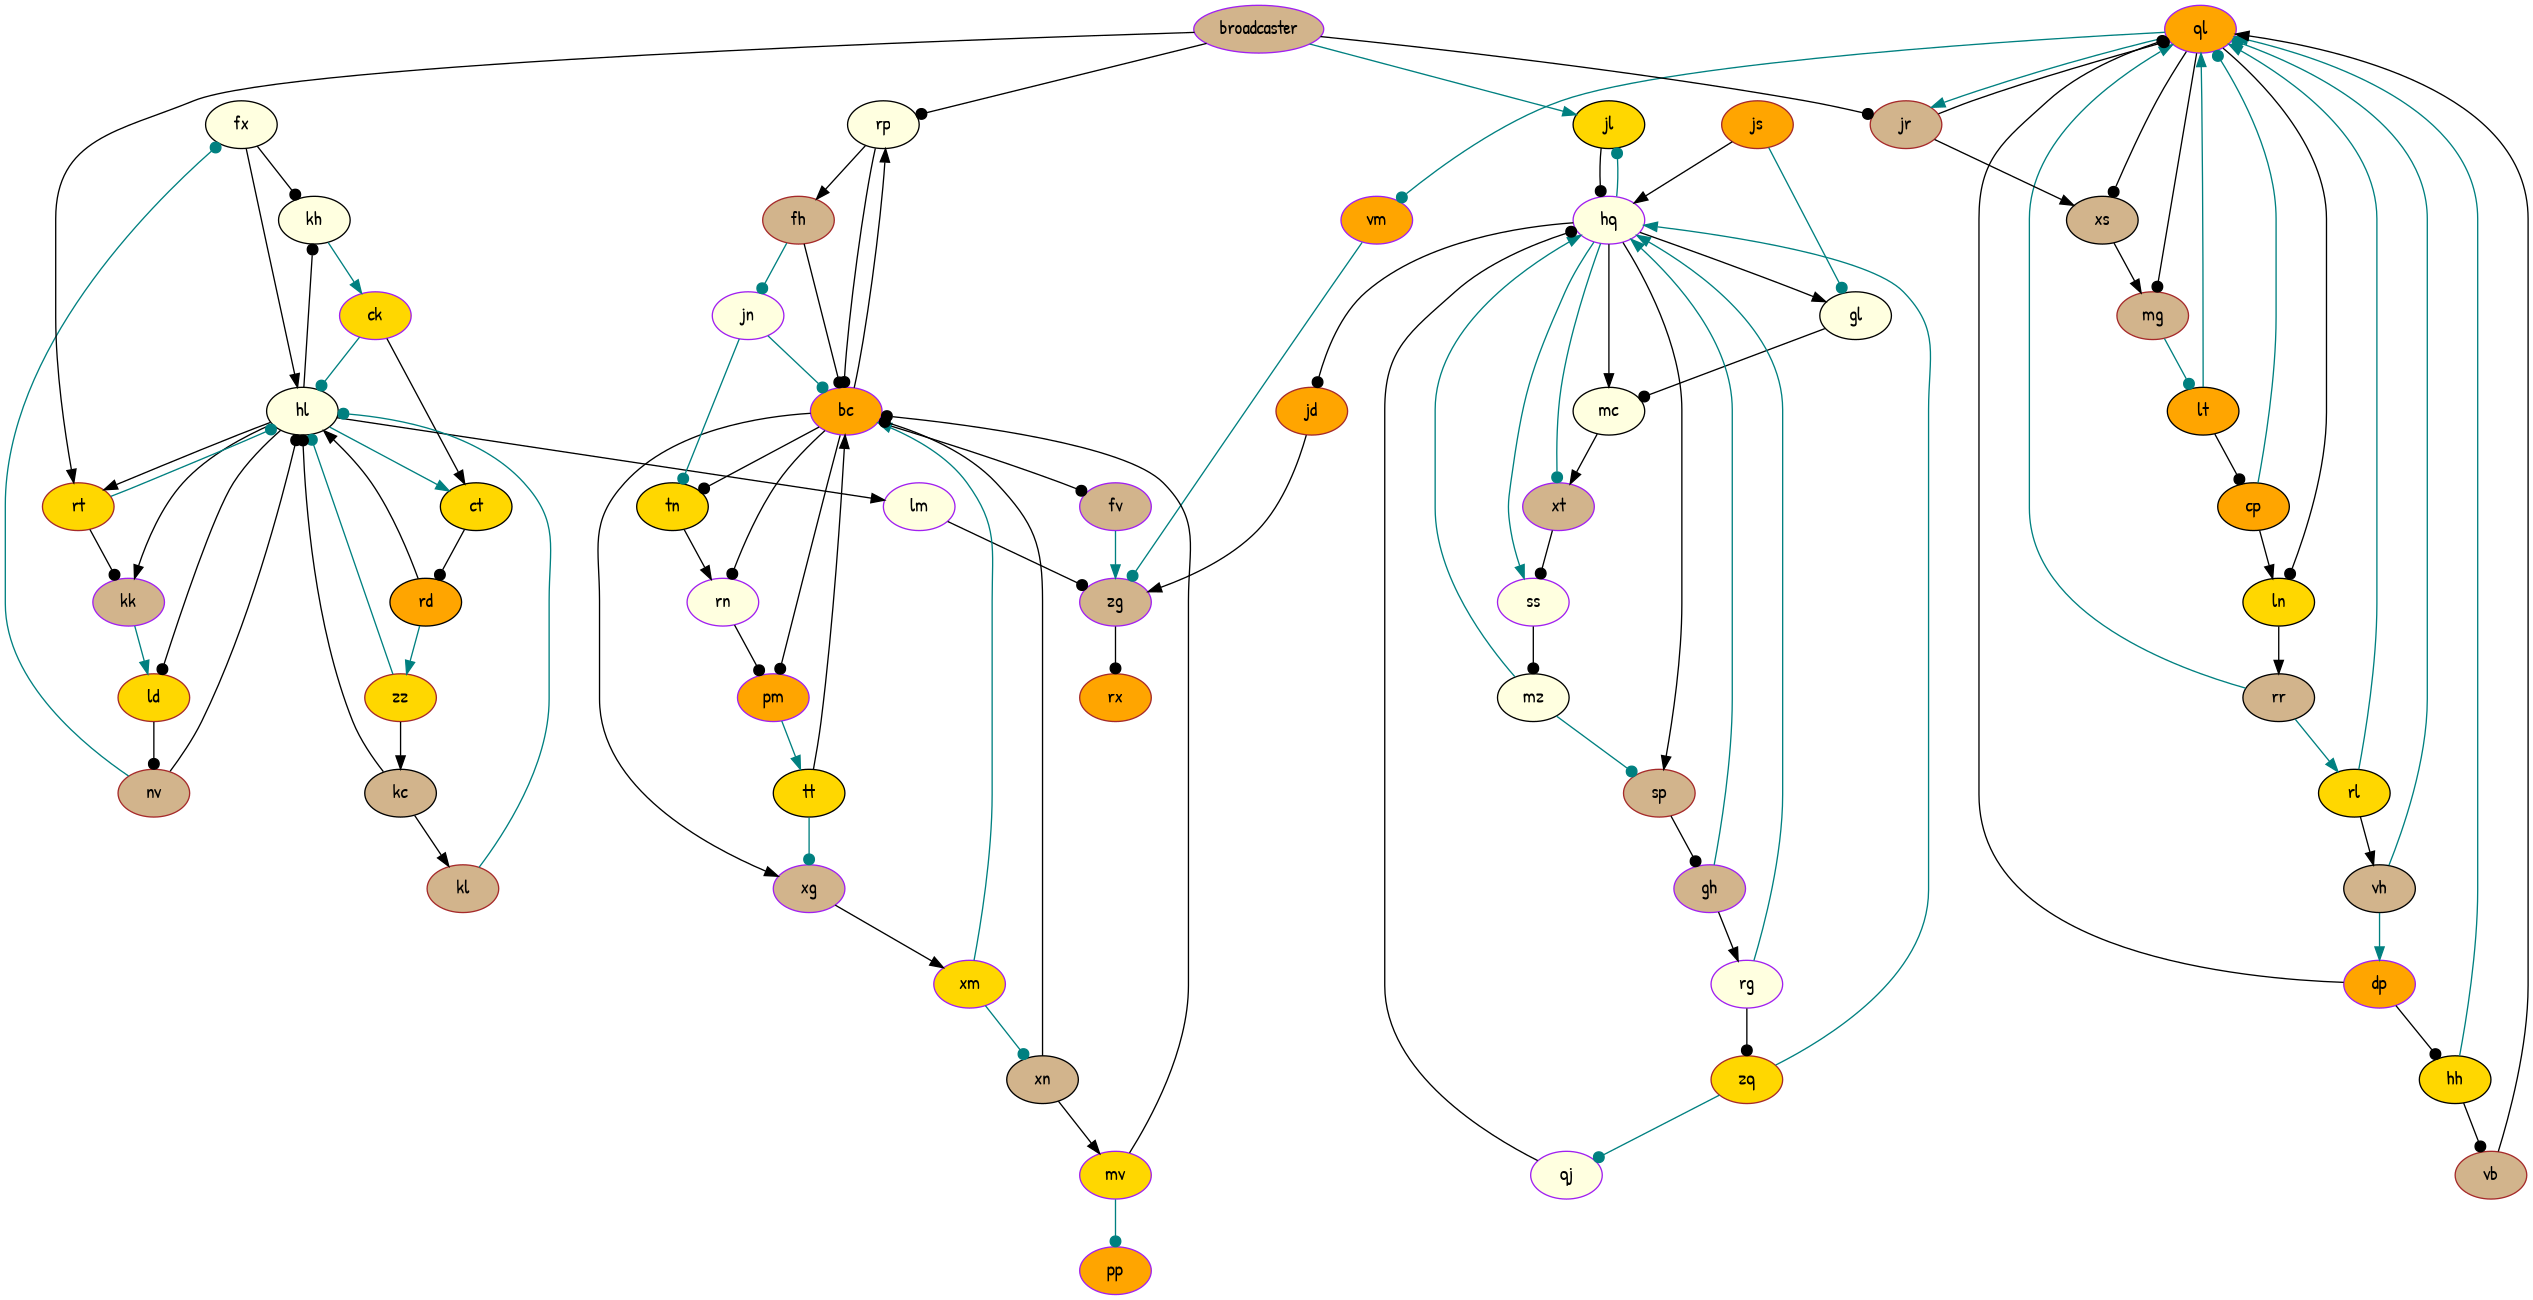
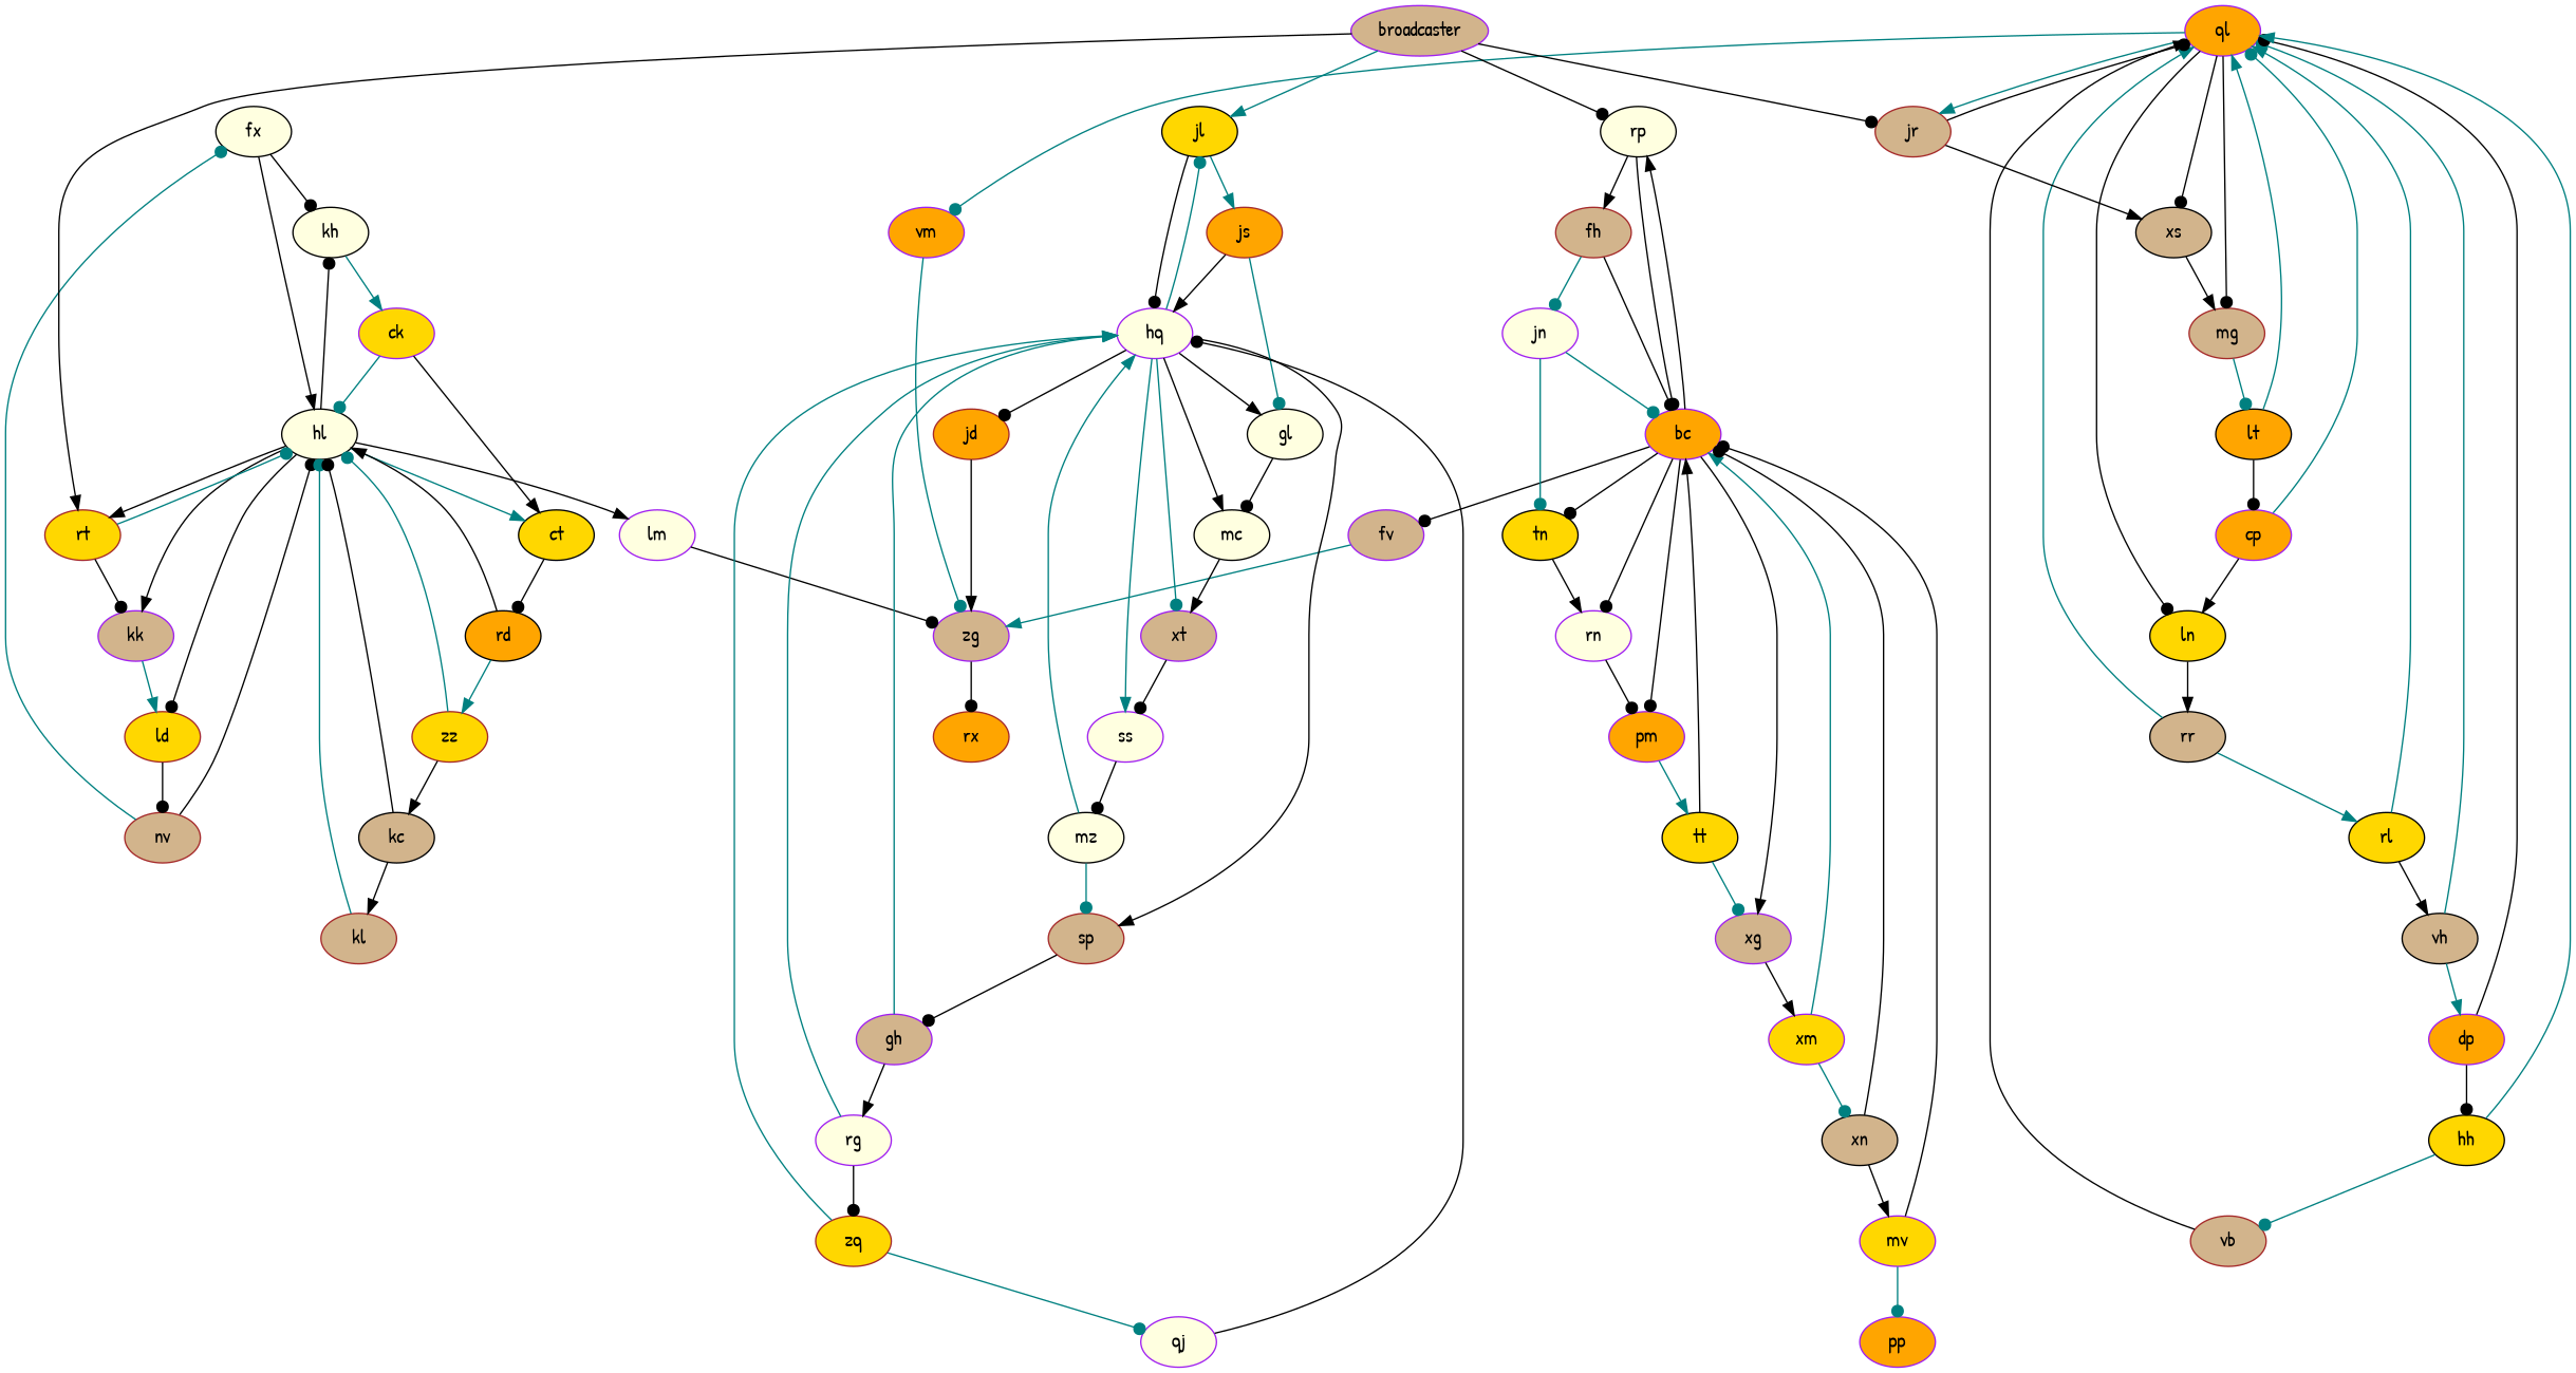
  digraph {
    fontname="Patrick Hand"
    node [color=purple fillcolor=tan fontname="Patrick Hand" style=filled]
    edge [arrowhead=dot color=black fontname="Patrick Hand"]
    fx [color=black fillcolor=lightyellow]
    kh [color=black fillcolor=lightyellow]
    hl [color=black fillcolor=lightyellow]
    ck [fillcolor=gold]
    lm [fillcolor=lightyellow]
    ct [color=black fillcolor=gold]
    rt [color=brown fillcolor=gold]
    kk
    ld [color=brown fillcolor=gold]
    zg
    rd [color=black fillcolor=orange]
    nv [color=brown]
    vm [fillcolor=orange]
    rx [color=brown fillcolor=orange]
    rr [color=black]
    rl [color=black fillcolor=gold]
    ql [fillcolor=orange]
    vh [color=black]
    jr [color=brown]
    ln [color=black fillcolor=gold]
    xs [color=black]
    mg [color=brown]
    dp [fillcolor=orange]
    lt [color=black fillcolor=orange]
    bc [fillcolor=orange]
    rn [fillcolor=lightyellow]
    pm [fillcolor=orange]
    rp [color=black fillcolor=lightyellow]
    xg
    fv
    tn [color=black fillcolor=gold]
    tt [color=black fillcolor=gold]
    fh [color=brown]
    xm [fillcolor=gold]
    jn [fillcolor=lightyellow]
    xn [color=black]
    mv [fillcolor=gold]
    kl [color=brown]
    hq [fillcolor=lightyellow]
    xt
    sp [color=brown]
    gl [color=black fillcolor=lightyellow]
    jd [color=brown fillcolor=orange]
    jl [color=black fillcolor=gold]
    ss [fillcolor=lightyellow]
    mc [color=black fillcolor=lightyellow]
    gh
    js [color=brown fillcolor=orange]
    mz [color=black fillcolor=lightyellow]
    rg [fillcolor=lightyellow]
    pp [fillcolor=orange]
    hh [color=black fillcolor=gold]
    vb [color=brown]
    zq [color=brown fillcolor=gold]
    qj [fillcolor=lightyellow]
    zz [color=brown fillcolor=gold]
    kc [color=black]
    broadcaster
-   cp [color=black fillcolor=orange]
+   cp [fillcolor=orange]
    fx -> kh
    fx -> hl [arrowhead=normal]
    kh -> ck [arrowhead=normal color=teal]
    hl -> kh
    hl -> lm [arrowhead=normal]
    hl -> ct [arrowhead=normal color=teal]
    hl -> rt [arrowhead=normal]
    hl -> kk [arrowhead=normal]
    hl -> ld
    ck -> hl [color=teal]
    ck -> ct [arrowhead=normal]
    lm -> zg
    ct -> rd
    rt -> hl [color=teal]
    rt -> kk
    kk -> ld [arrowhead=normal color=teal]
    ld -> nv
    zg -> rx
    rd -> hl [arrowhead=normal]
    rd -> zz [arrowhead=normal color=teal]
    nv -> fx [color=teal]
    nv -> hl
    vm -> zg [color=teal]
    rr -> rl [arrowhead=normal color=teal]
    rr -> ql [arrowhead=normal color=teal]
    rl -> ql [arrowhead=normal color=teal]
    rl -> vh [arrowhead=normal]
    ql -> vm [color=teal]
    ql -> jr [arrowhead=normal color=teal]
    ql -> ln
    ql -> xs
    ql -> mg
    vh -> ql [color=teal]
    vh -> dp [arrowhead=normal color=teal]
    jr -> ql
    jr -> xs [arrowhead=normal]
    ln -> rr [arrowhead=normal]
    xs -> mg [arrowhead=normal]
    mg -> lt [color=teal]
    dp -> ql
    dp -> hh
    lt -> ql [arrowhead=normal color=teal]
    lt -> cp
    bc -> rn
    bc -> pm
    bc -> rp [arrowhead=normal]
    bc -> xg [arrowhead=normal]
    bc -> fv
    bc -> tn
    rn -> pm
    pm -> tt [arrowhead=normal color=teal]
    rp -> bc
    rp -> fh [arrowhead=normal]
    xg -> xm [arrowhead=normal]
    fv -> zg [arrowhead=normal color=teal]
    tn -> rn [arrowhead=normal]
    tt -> bc [arrowhead=normal]
    tt -> xg [color=teal]
    fh -> bc
    fh -> jn [color=teal]
    xm -> bc [arrowhead=normal color=teal]
    xm -> xn [color=teal]
    jn -> bc [color=teal]
    jn -> tn [color=teal]
    xn -> bc
    xn -> mv [arrowhead=normal]
    mv -> bc
    mv -> pp [color=teal]
    kl -> hl [color=teal]
    hq -> xt [color=teal]
    hq -> sp [arrowhead=normal]
    hq -> gl [arrowhead=normal]
    hq -> jd
    hq -> jl [color=teal]
    hq -> ss [arrowhead=normal color=teal]
    hq -> mc [arrowhead=normal]
    xt -> ss
    sp -> gh
    gl -> mc
    jd -> zg [arrowhead=normal]
    jl -> hq
+   jl -> js [arrowhead=normal color=teal]
    ss -> mz
    mc -> xt [arrowhead=normal]
    gh -> hq [arrowhead=normal color=teal]
    gh -> rg [arrowhead=normal]
    js -> hq [arrowhead=normal]
    js -> gl [color=teal]
    mz -> hq [arrowhead=normal color=teal]
    mz -> sp [color=teal]
    rg -> hq [arrowhead=normal color=teal]
    rg -> zq
    hh -> ql [arrowhead=normal color=teal]
-   hh -> vb
+   hh -> vb [color=teal]
    vb -> ql [arrowhead=normal]
    zq -> hq [arrowhead=normal color=teal]
    zq -> qj [color=teal]
    qj -> hq
    zz -> hl [color=teal]
    zz -> kc [arrowhead=normal]
    kc -> hl
    kc -> kl [arrowhead=normal]
    broadcaster -> rt [arrowhead=normal]
    broadcaster -> jr
    broadcaster -> rp
    broadcaster -> jl [arrowhead=normal color=teal]
    cp -> ql [color=teal]
    cp -> ln [arrowhead=normal]
  }
